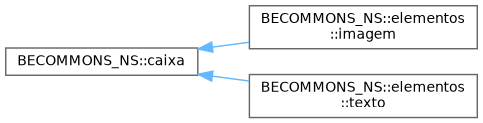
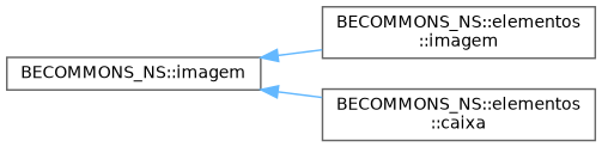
  digraph {
    rankdir=LR
    node [color=grey40 fillcolor=white fontname=Helvetica fontsize=10 shape=box style=filled]
    edge [color=steelblue1 dir=back fontname=Helvetica fontsize=10 labelfontname=Helvetica labelfontsize=10 style=solid]
-   n1 [height=0.2 label="BECOMMONS_NS::caixa" width=0.4]
+   n1 [height=0.2 label="BECOMMONS_NS::imagem" width=0.4]
    n2 [height=0.2 label="BECOMMONS_NS::elementos\l::imagem" width=0.4]
-   n3 [height=0.2 label="BECOMMONS_NS::elementos\l::texto" width=0.4]
+   n3 [height=0.2 label="BECOMMONS_NS::elementos\l::caixa" width=0.4]
    n1 -> n2
    n1 -> n3
  }
